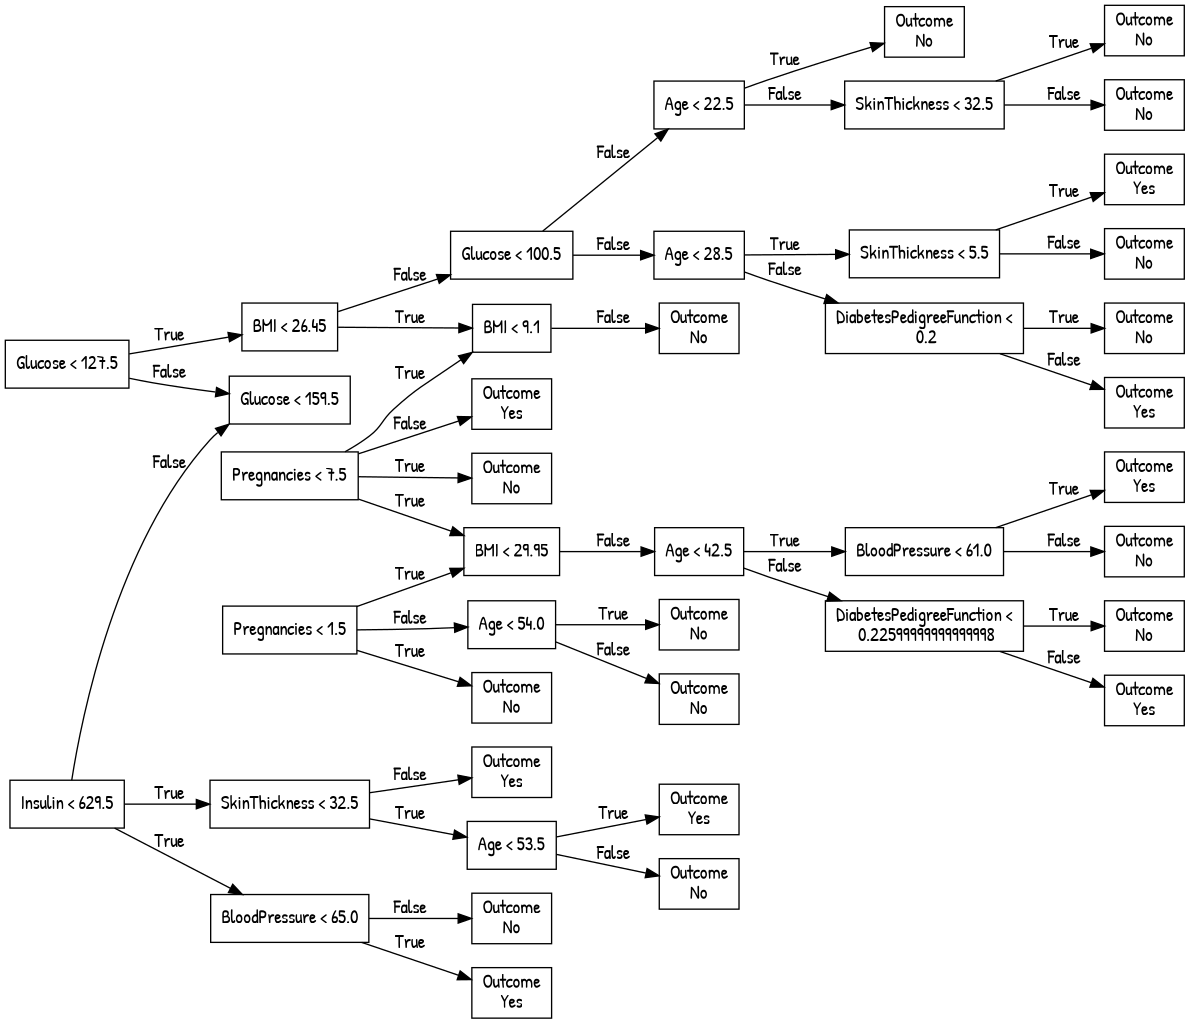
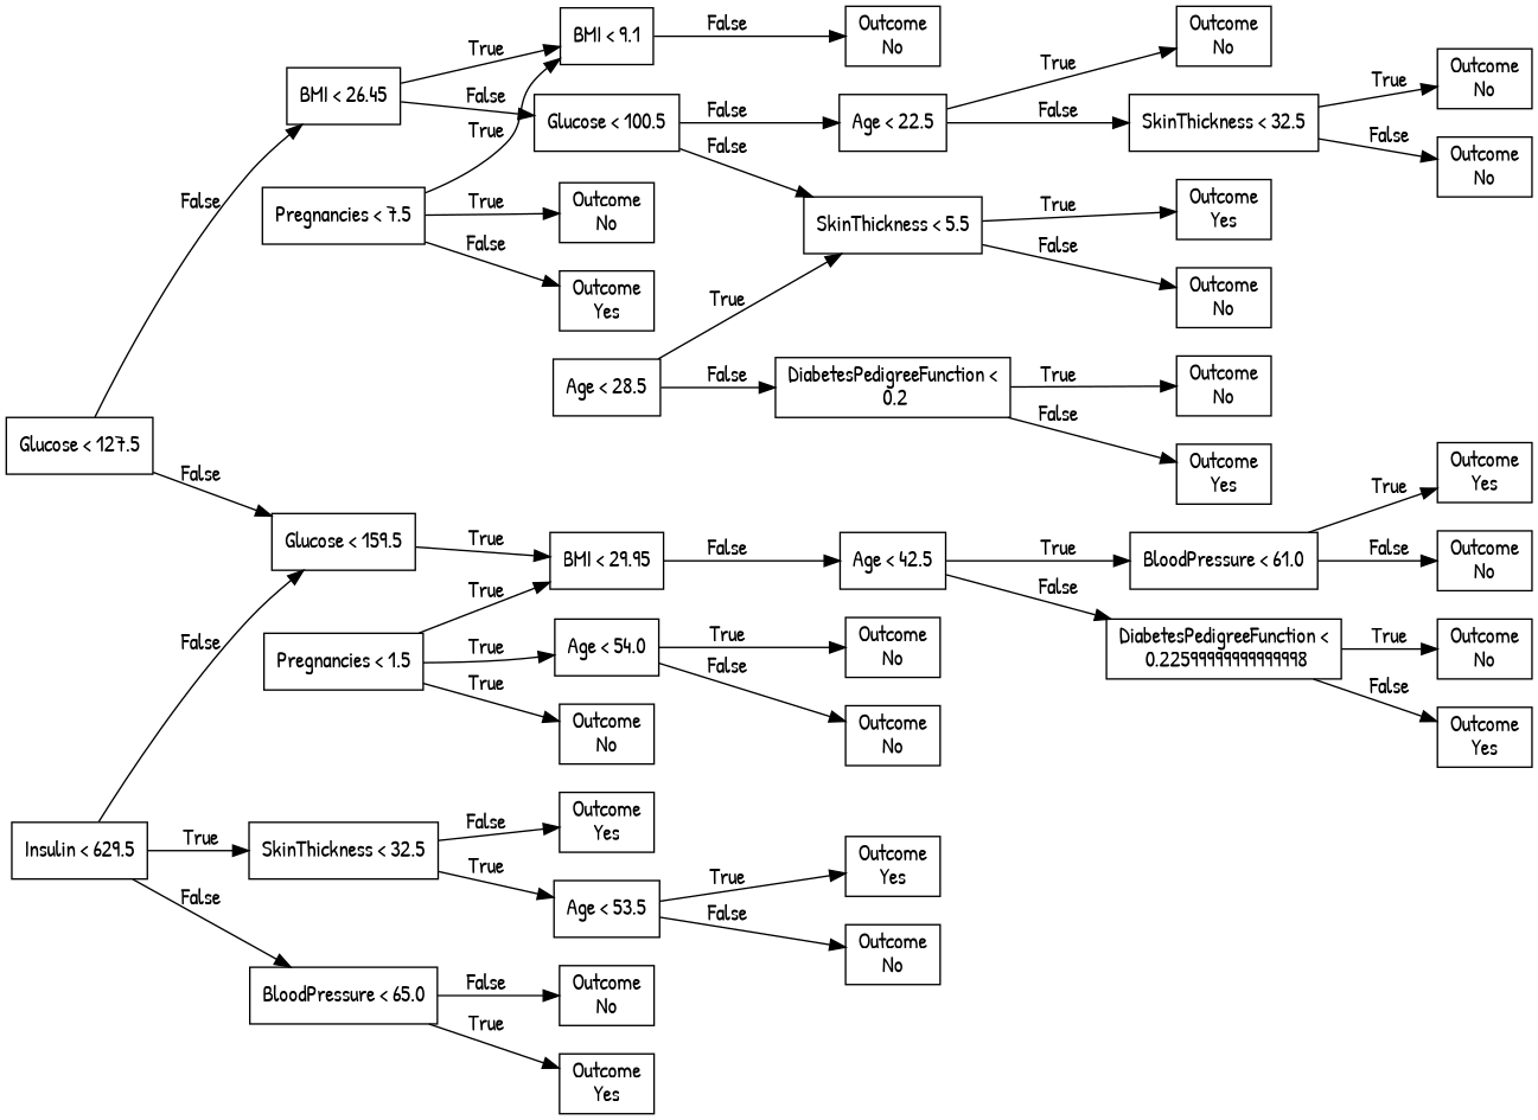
  digraph {
    fontname="Patrick Hand"
    rankdir=LR
    node [fontname="Patrick Hand" shape=box]
    edge [fontname="Patrick Hand"]
    n1 [label="Glucose < 127.5"]
    n2 [label="BMI < 26.45"]
    n3 [label="Glucose < 159.5"]
    n4 [label="BMI < 9.1"]
    n5 [label="Glucose < 100.5"]
    n6 [label="BMI < 29.95"]
    n7 [label="Outcome\nNo"]
    n8 [label="Age < 22.5"]
    n9 [label="Age < 28.5"]
    n10 [label="Age < 42.5"]
    n11 [label="Insulin < 629.5"]
    n12 [label="SkinThickness < 32.5"]
    n13 [label="BloodPressure < 65.0"]
    n14 [label="Pregnancies < 7.5"]
    n15 [label="Outcome\nNo"]
    n16 [label="Outcome\nYes"]
    n17 [label="Outcome\nNo"]
    n18 [label="SkinThickness < 32.5"]
    n19 [label="SkinThickness < 5.5"]
    n20 [label="DiabetesPedigreeFunction <\n 0.2"]
    n21 [label="Pregnancies < 1.5"]
    n22 [label="Outcome\nNo"]
    n23 [label="Age < 54.0"]
    n24 [label="BloodPressure < 61.0"]
    n25 [label="DiabetesPedigreeFunction <\n 0.22599999999999998"]
    n26 [label="Age < 53.5"]
    n27 [label="Outcome\nYes"]
    n28 [label="Outcome\nYes"]
    n29 [label="Outcome\nNo"]
    n30 [label="Outcome\nNo"]
    n31 [label="Outcome\nNo"]
    n32 [label="Outcome\nYes"]
    n33 [label="Outcome\nNo"]
    n34 [label="Outcome\nNo"]
    n35 [label="Outcome\nYes"]
    n36 [label="Outcome\nNo"]
    n37 [label="Outcome\nNo"]
    n38 [label="Outcome\nYes"]
    n39 [label="Outcome\nNo"]
    n40 [label="Outcome\nNo"]
    n41 [label="Outcome\nYes"]
    n42 [label="Outcome\nYes"]
    n43 [label="Outcome\nNo"]
-   n1 -> n2 [label=True]
+   n1 -> n2 [label=False]
    n1 -> n3 [label=False]
    n2 -> n4 [label=True]
    n2 -> n5 [label=False]
-   n14 -> n6 [label=True]
+   n3 -> n6 [label=True]
    n4 -> n7 [label=False]
    n5 -> n8 [label=False]
-   n5 -> n9 [label=False]
+   n5 -> n19 [label=False]
    n6 -> n10 [label=False]
    n8 -> n17 [label=True]
    n8 -> n18 [label=False]
    n9 -> n19 [label=True]
    n9 -> n20 [label=False]
    n10 -> n24 [label=True]
    n10 -> n25 [label=False]
    n11 -> n3 [label=False]
    n11 -> n12 [label=True]
-   n11 -> n13 [label=True]
+   n11 -> n13 [label=False]
    n12 -> n26 [label=True]
    n12 -> n27 [label=False]
    n13 -> n28 [label=True]
    n13 -> n29 [label=False]
    n14 -> n4 [label=True]
    n14 -> n15 [label=True]
    n14 -> n16 [label=False]
    n18 -> n30 [label=True]
    n18 -> n31 [label=False]
    n19 -> n32 [label=True]
    n19 -> n33 [label=False]
    n20 -> n34 [label=True]
    n20 -> n35 [label=False]
    n21 -> n6 [label=True]
    n21 -> n22 [label=True]
-   n21 -> n23 [label=False]
+   n21 -> n23 [label=True]
    n23 -> n36 [label=True]
    n23 -> n37 [label=False]
    n24 -> n38 [label=True]
    n24 -> n39 [label=False]
    n25 -> n40 [label=True]
    n25 -> n41 [label=False]
    n26 -> n42 [label=True]
    n26 -> n43 [label=False]
  }
